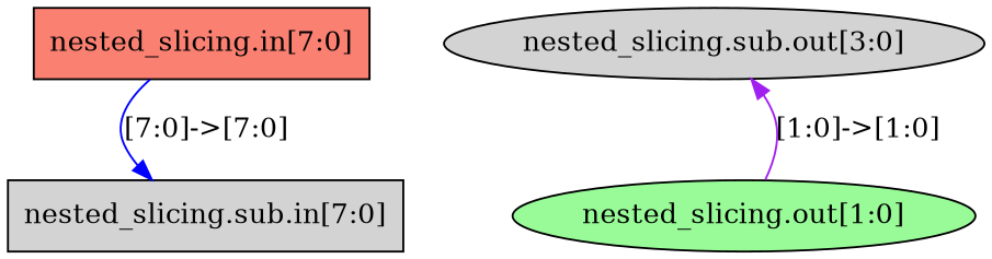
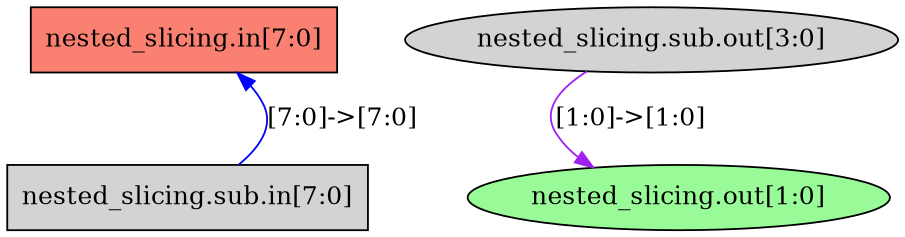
  digraph {
    node [fillcolor=lightgrey shape=rectangle style=filled]
    n1 [fillcolor=salmon label="nested_slicing.in[7:0]"]
    n2 [label="nested_slicing.sub.in[7:0]"]
    n3 [label="nested_slicing.sub.out[3:0]" shape=ellipse]
    n4 [fillcolor=palegreen label="nested_slicing.out[1:0]" shape=ellipse]
-   n1 -> n2 [color=blue label="[7:0]->[7:0]"]
-   n4 -> n3 [color=purple label="[1:0]->[1:0]"]
+   n2 -> n1 [color=blue label="[7:0]->[7:0]"]
+   n3 -> n4 [color=purple label="[1:0]->[1:0]"]
  }
